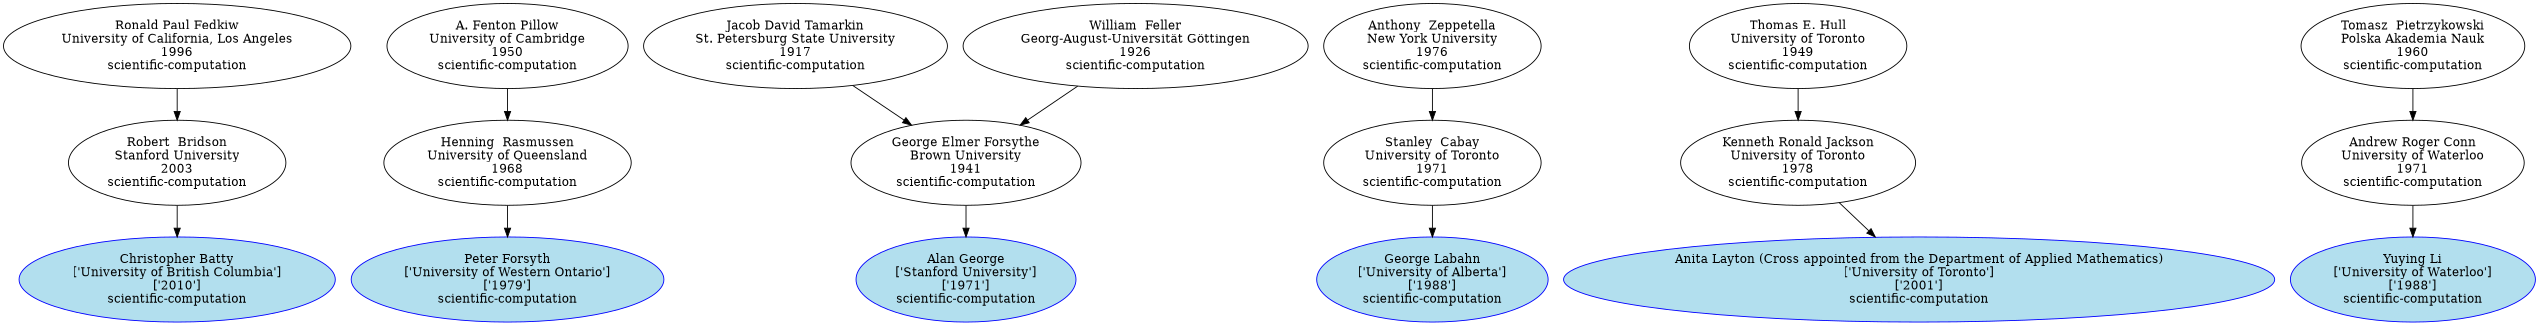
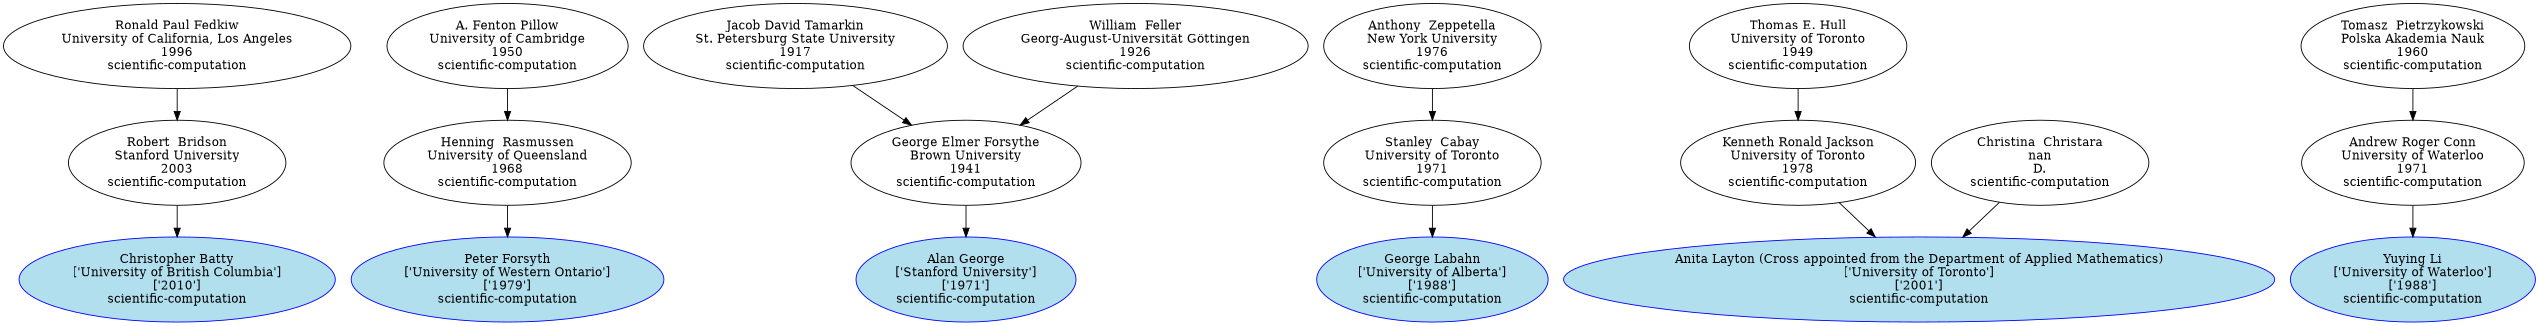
  digraph {
    n1 [color=blue fillcolor=lightblue2 label="Christopher Batty\n['University of British Columbia']\n['2010']\nscientific-computation" style=filled]
    n2 [color=blue fillcolor=lightblue2 label="Peter Forsyth\n['University of Western Ontario']\n['1979']\nscientific-computation" style=filled]
    n3 [color=blue fillcolor=lightblue2 label="Alan George\n['Stanford University']\n['1971']\nscientific-computation" style=filled]
    n4 [color=blue fillcolor=lightblue2 label="George Labahn\n['University of Alberta']\n['1988']\nscientific-computation" style=filled]
    n5 [color=blue fillcolor=lightblue2 label="Anita Layton (Cross appointed from the Department of Applied Mathematics)\n['University of Toronto']\n['2001']\nscientific-computation" style=filled]
    n6 [color=blue fillcolor=lightblue2 label="Yuying Li\n['University of Waterloo']\n['1988']\nscientific-computation" style=filled]
    n7 [label="Robert  Bridson\nStanford University\n2003\nscientific-computation"]
    n8 [label="Henning  Rasmussen\nUniversity of Queensland\n1968\nscientific-computation"]
    n9 [label="George Elmer Forsythe\nBrown University\n1941\nscientific-computation"]
    n10 [label="Stanley  Cabay\nUniversity of Toronto\n1971\nscientific-computation"]
    n11 [label="Kenneth Ronald Jackson\nUniversity of Toronto\n1978\nscientific-computation"]
+   n12 [label="Christina  Christara\nnan\nD.\nscientific-computation"]
    n13 [label="Andrew Roger Conn\nUniversity of Waterloo\n1971\nscientific-computation"]
    n14 [label="Ronald Paul Fedkiw\nUniversity of California, Los Angeles\n1996\nscientific-computation"]
    n15 [label="A. Fenton Pillow\nUniversity of Cambridge\n1950\nscientific-computation"]
    n16 [label="Jacob David Tamarkin\nSt. Petersburg State University\n1917\nscientific-computation"]
    n17 [label="William  Feller\nGeorg-August-Universität Göttingen\n1926\nscientific-computation"]
    n18 [label="Anthony  Zeppetella\nNew York University\n1976\nscientific-computation"]
    n19 [label="Thomas E. Hull\nUniversity of Toronto\n1949\nscientific-computation"]
    n20 [label="Tomasz  Pietrzykowski\nPolska Akademia Nauk\n1960\nscientific-computation"]
    n7 -> n1
    n8 -> n2
    n9 -> n3
    n10 -> n4
    n11 -> n5
+   n12 -> n5
    n13 -> n6
    n14 -> n7
    n15 -> n8
    n16 -> n9
    n17 -> n9
    n18 -> n10
    n19 -> n11
    n20 -> n13
  }
